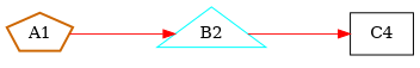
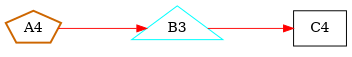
  digraph {
    mindist=1.0
    nodesep=0.6
    rankdir=LR
    ranksep=1.0
    root=Demo
    node [beamproc=beamA bpentry=false bpexit=false cpu=0 fillcolor=white patentry=false patexit=false pattern=patternA style=filled toffs=0]
    edge [color=red type=defdst]
-   A1 [color=darkorange3 flags="0x00002012" patentry=true penwidth=2 shape=pentagon type=switch]
-   B2 [color=cyan flags="0x0000800e" patexit=true shape=triangle startoffs=500 thread=0 type=startthread]
+   A1 [color=darkorange3 flags="0x00002012" patentry=true penwidth=2 shape=pentagon type=switch label=A4]
+   B2 [color=cyan flags="0x0000800e" patexit=true shape=triangle startoffs=500 thread=0 type=startthread label=B3]
    n3 [color=black flags="0x00100007" label=C4 qhi=false qil=false qlo=true shape=rectangle tperiod=2000 type=block toffs=""]
    A1 -> B2
    B2 -> n3
  }
